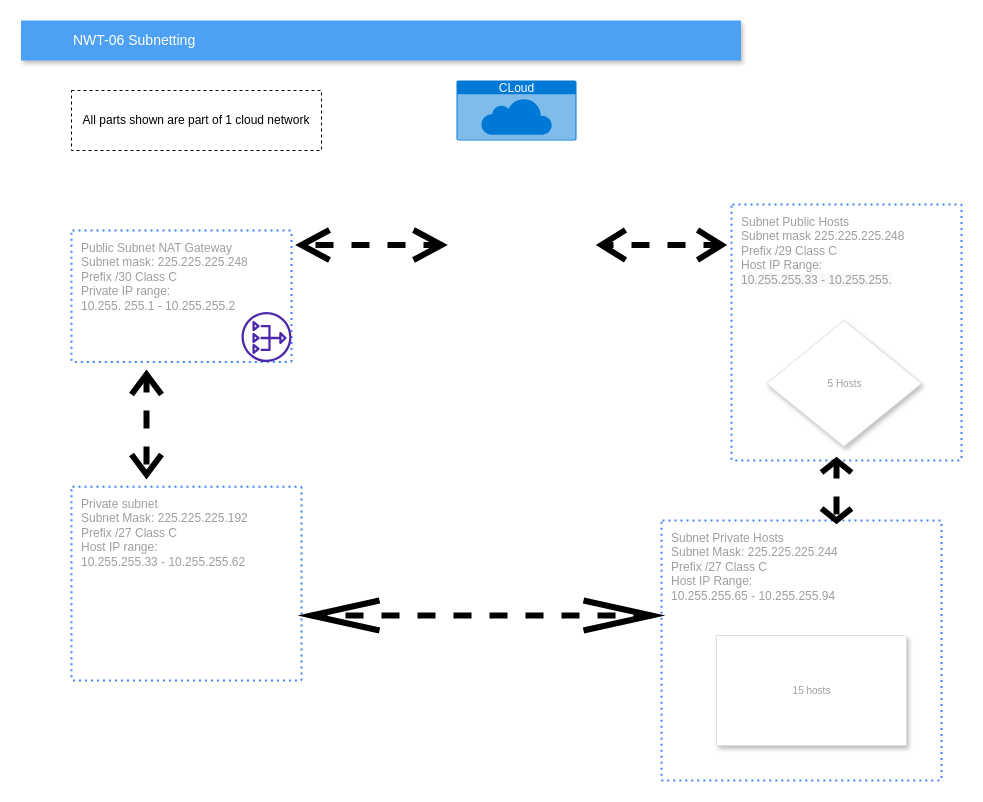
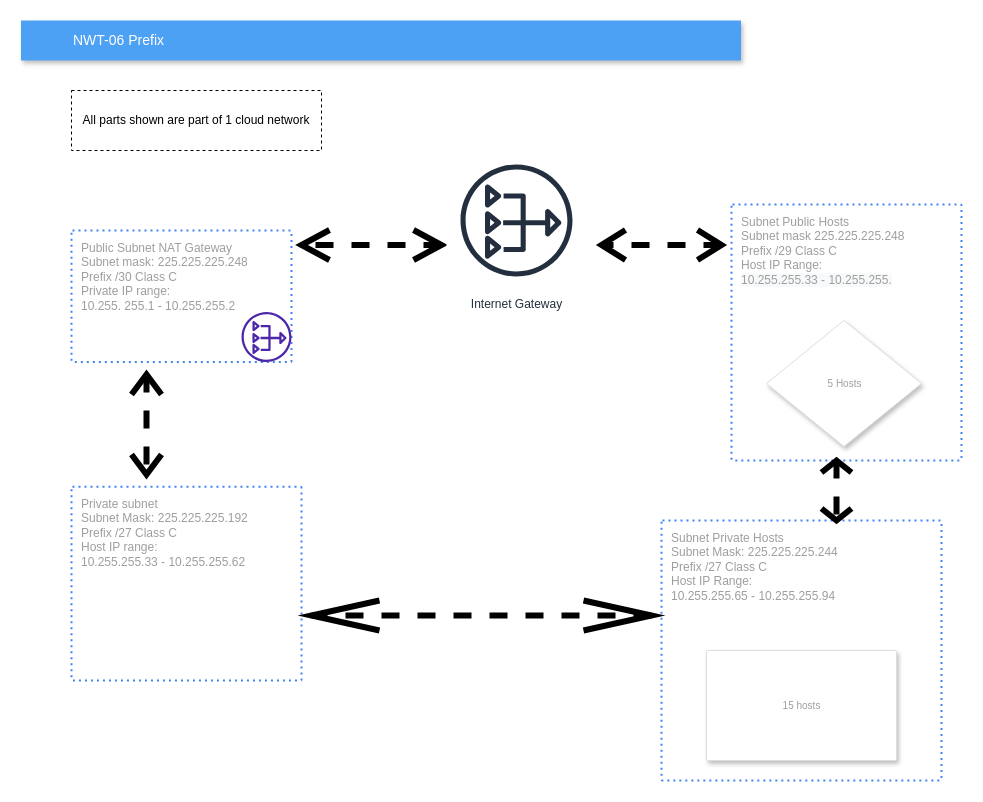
  <mxCell id="0" />
  <mxCell id="1" parent="0" />
  <mxCell id="2" value="Private subnet&amp;nbsp;&lt;br&gt;Subnet Mask: 225.225.225.192&lt;br&gt;Prefix /27 Class C&lt;br&gt;Host IP range:&amp;nbsp;&lt;br&gt;10.255.255.33 - 10.255.255.62" style="rounded=1;absoluteArcSize=1;arcSize=2;html=1;strokeColor=#4284F3;gradientColor=none;shadow=0;dashed=1;fontSize=12;fontColor=#9E9E9E;align=left;verticalAlign=top;spacing=10;spacingTop=-4;fillColor=none;dashPattern=1 2;strokeWidth=2;" parent="1" vertex="1"><mxGeometry x="71" y="486.37" width="230" height="193.63" as="geometry" /></mxCell>
- <mxCell id="3" value="NWT-06 Subnetting" style="fillColor=#4DA1F5;strokeColor=none;shadow=1;gradientColor=none;fontSize=14;align=left;spacingLeft=50;fontColor=#ffffff;html=1;" parent="1" vertex="1"><mxGeometry x="20.5" y="20" width="720" height="40" as="geometry" /></mxCell>
+ <mxCell id="3" value="NWT-06 Prefix" style="fillColor=#4DA1F5;strokeColor=none;shadow=1;gradientColor=none;fontSize=14;align=left;spacingLeft=50;fontColor=#ffffff;html=1;" parent="1" vertex="1"><mxGeometry x="20.5" y="20" width="720" height="40" as="geometry" /></mxCell>
  <mxCell id="4" value="Subnet Public Hosts&lt;br&gt;Subnet mask 225.225.225.248&lt;br&gt;Prefix /29 Class C&lt;br&gt;Host IP Range: &lt;br&gt;&lt;span style=&quot;background-color: rgb(248 , 249 , 250)&quot;&gt;10.255.255.33 - 10.255.255.&lt;/span&gt;" style="rounded=1;absoluteArcSize=1;arcSize=2;html=1;strokeColor=#4284F3;gradientColor=none;shadow=0;dashed=1;fontSize=12;fontColor=#9E9E9E;align=left;verticalAlign=top;spacing=10;spacingTop=-4;fillColor=none;dashPattern=1 2;strokeWidth=2;" parent="1" vertex="1"><mxGeometry x="731" y="204" width="230" height="256" as="geometry" /></mxCell>
  <mxCell id="5" value="5 Hosts&lt;br&gt;" style="rhombus;strokeColor=#dddddd;fillColor=#ffffff;shadow=1;strokeWidth=1;absoluteArcSize=1;arcSize=2;fontSize=10;fontColor=#9E9E9E;align=center;html=1;" parent="1" vertex="1"><mxGeometry x="766" y="320" width="155" height="126" as="geometry" /></mxCell>
- <mxCell id="6" value="CLoud" style="html=1;strokeColor=none;fillColor=#0079D6;labelPosition=center;verticalLabelPosition=middle;verticalAlign=top;align=center;fontSize=12;outlineConnect=0;spacingTop=-6;fontColor=#FFFFFF;sketch=0;shape=mxgraph.sitemap.cloud;" parent="1" vertex="1"><mxGeometry x="456" y="80" width="120" height="60" as="geometry" /></mxCell>
  <mxCell id="7" value="Public Subnet NAT Gateway&lt;br&gt;Subnet mask: 225.225.225.248&lt;br&gt;Prefix /30 Class C&lt;br&gt;Private IP range:&lt;br&gt;10.255. 255.1 - 10.255.255.2" style="rounded=1;absoluteArcSize=1;arcSize=2;html=1;strokeColor=#4284F3;gradientColor=none;shadow=0;dashed=1;fontSize=12;fontColor=#9E9E9E;align=left;verticalAlign=top;spacing=10;spacingTop=-4;fillColor=none;dashPattern=1 2;strokeWidth=2;" parent="1" vertex="1"><mxGeometry x="71" y="230" width="220" height="131.5" as="geometry" /></mxCell>
  <mxCell id="8" style="edgeStyle=orthogonalEdgeStyle;rounded=0;orthogonalLoop=1;jettySize=auto;html=1;exitX=0.5;exitY=1;exitDx=0;exitDy=0;" parent="1" source="4" target="4" edge="1"><mxGeometry relative="1" as="geometry" /></mxCell>
  <mxCell id="9" value="Subnet Private Hosts&lt;br&gt;Subnet Mask: 225.225.225.244&lt;br&gt;Prefix /27 Class C&lt;br&gt;Host IP Range:&amp;nbsp;&lt;br&gt;10.255.255.65 - 10.255.255.94" style="rounded=1;absoluteArcSize=1;arcSize=2;html=1;strokeColor=#4284F3;gradientColor=none;shadow=0;dashed=1;fontSize=12;fontColor=#9E9E9E;align=left;verticalAlign=top;spacing=10;spacingTop=-4;fillColor=none;dashPattern=1 2;strokeWidth=2;" parent="1" vertex="1"><mxGeometry x="661" y="520" width="280" height="260" as="geometry" /></mxCell>
- <mxCell id="10" value="15 hosts" style="strokeColor=#dddddd;fillColor=#ffffff;shadow=1;strokeWidth=1;rounded=1;absoluteArcSize=1;arcSize=2;fontSize=10;fontColor=#9E9E9E;align=center;html=1;" parent="1" vertex="1"><mxGeometry x="716" y="635" width="190" height="110" as="geometry" /></mxCell>
+ <mxCell id="10" value="15 hosts" style="strokeColor=#dddddd;fillColor=#ffffff;shadow=1;strokeWidth=1;rounded=1;absoluteArcSize=1;arcSize=2;fontSize=10;fontColor=#9E9E9E;align=center;html=1;" parent="1" vertex="1"><mxGeometry x="706" y="650" width="190" height="110" as="geometry" /></mxCell>
  <mxCell id="11" value="" style="html=1;outlineConnect=0;whiteSpace=wrap;fillColor=#AFFFAF;shape=mxgraph.archimate3.path;strokeWidth=6;direction=south;" parent="1" vertex="1"><mxGeometry x="131" y="374" width="30" height="100" as="geometry" /></mxCell>
  <mxCell id="12" value="" style="html=1;outlineConnect=0;whiteSpace=wrap;fillColor=#AFFFAF;shape=mxgraph.archimate3.path;strokeWidth=6;direction=south;" parent="1" vertex="1"><mxGeometry x="821" y="460" width="30" height="60" as="geometry" /></mxCell>
  <mxCell id="13" value="" style="html=1;outlineConnect=0;whiteSpace=wrap;fillColor=#AFFFAF;shape=mxgraph.archimate3.path;strokeWidth=6;direction=west;" parent="1" vertex="1"><mxGeometry x="301" y="229.5" width="140" height="30" as="geometry" /></mxCell>
  <mxCell id="14" value="" style="html=1;outlineConnect=0;whiteSpace=wrap;fillColor=#AFFFAF;shape=mxgraph.archimate3.path;strokeWidth=6;direction=west;" parent="1" vertex="1"><mxGeometry x="601" y="229.5" width="120" height="30" as="geometry" /></mxCell>
  <mxCell id="15" value="" style="html=1;outlineConnect=0;whiteSpace=wrap;fillColor=#AFFFAF;shape=mxgraph.archimate3.path;strokeWidth=6;direction=west;" parent="1" vertex="1"><mxGeometry x="311" y="600" width="340" height="30" as="geometry" /></mxCell>
+ <mxCell id="16" value="Internet Gateway&lt;br&gt;" style="sketch=0;outlineConnect=0;fontColor=#232F3E;gradientColor=none;strokeColor=#232F3E;fillColor=#ffffff;dashed=0;verticalLabelPosition=bottom;verticalAlign=top;align=center;html=1;fontSize=12;fontStyle=0;aspect=fixed;shape=mxgraph.aws4.resourceIcon;resIcon=mxgraph.aws4.nat_gateway;" parent="1" vertex="1"><mxGeometry x="446" y="150" width="140" height="140" as="geometry" /></mxCell>
  <mxCell id="17" value="" style="sketch=0;outlineConnect=0;fontColor=#232F3E;gradientColor=none;fillColor=#4D27AA;strokeColor=none;dashed=0;verticalLabelPosition=bottom;verticalAlign=top;align=center;html=1;fontSize=12;fontStyle=0;aspect=fixed;pointerEvents=1;shape=mxgraph.aws4.nat_gateway;" parent="1" vertex="1"><mxGeometry x="241" y="311.5" width="50" height="50" as="geometry" /></mxCell>
  <mxCell id="18" value="All parts shown are part of 1 cloud network" style="whiteSpace=wrap;html=1;dashed=1;" parent="1" vertex="1"><mxGeometry x="71" y="90" width="250" height="60" as="geometry" /></mxCell>
